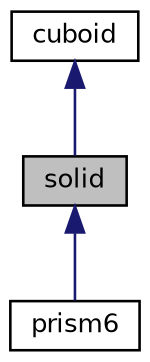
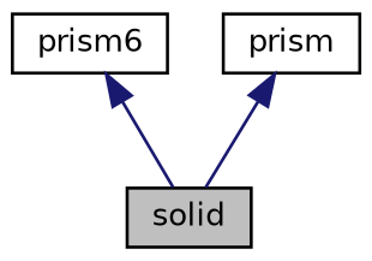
  digraph {
    node [color=black fillcolor=white fontname=Helvetica fontsize=10 shape=record style=filled]
    edge [color=midnightblue dir=back fontname=Helvetica fontsize=10 labelfontname=Helvetica labelfontsize=10 style=solid]
    n1 [fillcolor=grey75 fontcolor=black height=0.2 label=solid width=0.4]
    n2 [height=0.2 label=prism6 width=0.4]
-   n3 [height=0.2 label=cuboid width=0.4]
-   n1 -> n2
+   n3 [height=0.2 label=prism width=0.4]
+   n2 -> n1
    n3 -> n1
  }
